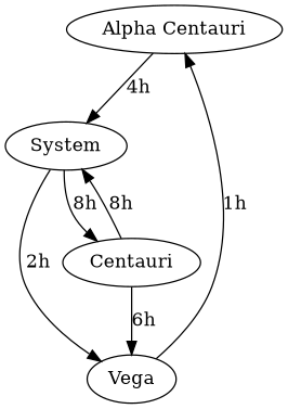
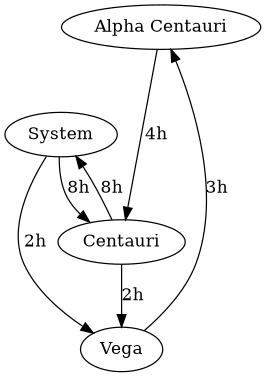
  digraph {
    n1 [label="Alpha Centauri"]
    n2 [label=System]
    n3 [label=Centauri]
    n4 [label=Vega]
-   n1 -> n2 [label="4h"]
+   n1 -> n3 [label="4h"]
    n2 -> n3 [label="8h"]
    n2 -> n4 [label="2h"]
    n3 -> n2 [label="8h"]
-   n3 -> n4 [label="6h"]
-   n4 -> n1 [label="1h"]
+   n3 -> n4 [label="2h"]
+   n4 -> n1 [label="3h"]
  }
